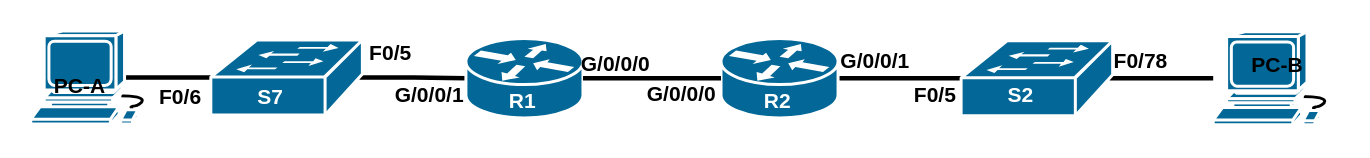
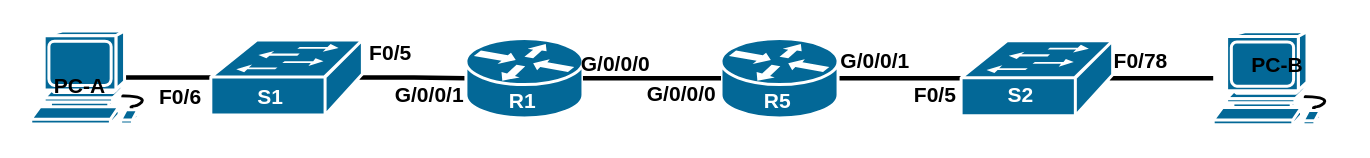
  <mxCell id="0" />
  <mxCell id="1" parent="0" />
  <mxCell id="2" style="edgeStyle=orthogonalEdgeStyle;rounded=0;orthogonalLoop=1;jettySize=auto;html=1;exitX=0.755;exitY=0.5;exitDx=0;exitDy=0;exitPerimeter=0;endArrow=none;endFill=0;strokeWidth=3;" parent="1" source="5" target="8" edge="1"><mxGeometry relative="1" as="geometry" /></mxCell>
  <mxCell id="3" style="edgeStyle=orthogonalEdgeStyle;rounded=0;orthogonalLoop=1;jettySize=auto;html=1;exitX=0.98;exitY=0.5;exitDx=0;exitDy=0;exitPerimeter=0;entryX=0;entryY=0.5;entryDx=0;entryDy=0;entryPerimeter=0;strokeWidth=3;endArrow=none;endFill=0;" parent="1" source="8" target="12" edge="1"><mxGeometry relative="1" as="geometry" /></mxCell>
  <mxCell id="4" value="" style="group" parent="1" vertex="1" connectable="0"><mxGeometry x="20" y="20" width="83" height="62" as="geometry" /></mxCell>
  <mxCell id="5" value="" style="shape=mxgraph.cisco.computers_and_peripherals.workstation;sketch=0;html=1;pointerEvents=1;dashed=0;fillColor=#036897;strokeColor=#ffffff;strokeWidth=2;verticalLabelPosition=bottom;verticalAlign=top;align=center;outlineConnect=0;" parent="4" vertex="1"><mxGeometry width="83" height="62" as="geometry" /></mxCell>
  <mxCell id="6" value="&lt;b&gt;&lt;font style=&quot;font-size: 14px;&quot;&gt;PC-A&lt;/font&gt;&lt;/b&gt;" style="text;html=1;align=center;verticalAlign=middle;whiteSpace=wrap;rounded=0;" parent="4" vertex="1"><mxGeometry x="3" y="22" width="60" height="30" as="geometry" /></mxCell>
  <mxCell id="7" value="" style="group" parent="1" vertex="1" connectable="0"><mxGeometry x="140" y="26" width="101" height="53" as="geometry" /></mxCell>
  <mxCell id="8" value="" style="shape=mxgraph.cisco.switches.workgroup_switch;sketch=0;html=1;pointerEvents=1;dashed=0;fillColor=#036897;strokeColor=#ffffff;strokeWidth=2;verticalLabelPosition=bottom;verticalAlign=top;align=center;outlineConnect=0;" parent="7" vertex="1"><mxGeometry width="101" height="50" as="geometry" /></mxCell>
- <mxCell id="9" value="&lt;b&gt;&lt;font color=&quot;#ffffff&quot; style=&quot;font-size: 14px;&quot;&gt;S7&lt;/font&gt;&lt;/b&gt;" style="text;html=1;align=center;verticalAlign=middle;whiteSpace=wrap;rounded=0;" parent="7" vertex="1"><mxGeometry x="10" y="23" width="60" height="30" as="geometry" /></mxCell>
+ <mxCell id="9" value="&lt;b&gt;&lt;font color=&quot;#ffffff&quot; style=&quot;font-size: 14px;&quot;&gt;S1&lt;/font&gt;&lt;/b&gt;" style="text;html=1;align=center;verticalAlign=middle;whiteSpace=wrap;rounded=0;" parent="7" vertex="1"><mxGeometry x="10" y="23" width="60" height="30" as="geometry" /></mxCell>
  <mxCell id="10" value="&lt;b&gt;&lt;font style=&quot;font-size: 14px;&quot;&gt;F0/6&lt;/font&gt;&lt;/b&gt;" style="text;html=1;align=center;verticalAlign=middle;whiteSpace=wrap;rounded=0;" parent="7" vertex="1"><mxGeometry x="-50" y="23" width="60" height="30" as="geometry" /></mxCell>
  <mxCell id="11" value="" style="group" parent="1" vertex="1" connectable="0"><mxGeometry x="310" y="25" width="78" height="57" as="geometry" /></mxCell>
  <mxCell id="12" value="" style="shape=mxgraph.cisco.routers.router;sketch=0;html=1;pointerEvents=1;dashed=0;fillColor=#036897;strokeColor=#ffffff;strokeWidth=2;verticalLabelPosition=bottom;verticalAlign=top;align=center;outlineConnect=0;" parent="11" vertex="1"><mxGeometry width="78" height="53" as="geometry" /></mxCell>
  <mxCell id="13" value="&lt;b&gt;&lt;font color=&quot;#ffffff&quot; style=&quot;font-size: 14px;&quot;&gt;R1&lt;/font&gt;&lt;/b&gt;" style="text;html=1;align=center;verticalAlign=middle;whiteSpace=wrap;rounded=0;" parent="11" vertex="1"><mxGeometry x="8" y="27" width="60" height="30" as="geometry" /></mxCell>
  <mxCell id="14" value="&lt;b&gt;&lt;font style=&quot;font-size: 14px;&quot;&gt;F0/5&lt;/font&gt;&lt;/b&gt;" style="text;html=1;align=center;verticalAlign=middle;whiteSpace=wrap;rounded=0;" parent="1" vertex="1"><mxGeometry x="230" y="20" width="60" height="30" as="geometry" /></mxCell>
  <mxCell id="15" value="&lt;b&gt;&lt;font style=&quot;font-size: 14px;&quot;&gt;G/0/0/1&lt;/font&gt;&lt;/b&gt;" style="text;html=1;align=center;verticalAlign=middle;whiteSpace=wrap;rounded=0;" parent="1" vertex="1"><mxGeometry x="256" y="46" width="60" height="34" as="geometry" /></mxCell>
  <mxCell id="16" style="edgeStyle=orthogonalEdgeStyle;rounded=0;orthogonalLoop=1;jettySize=auto;html=1;entryX=1;entryY=0.5;entryDx=0;entryDy=0;entryPerimeter=0;strokeWidth=3;endArrow=none;endFill=0;exitX=0;exitY=0.5;exitDx=0;exitDy=0;exitPerimeter=0;" edge="1" parent="1" source="30" target="18"><mxGeometry relative="1" as="geometry"><mxPoint x="640" y="30" as="sourcePoint" /></mxGeometry></mxCell>
  <mxCell id="17" value="" style="group" vertex="1" connectable="0" parent="1"><mxGeometry x="480" y="25" width="78" height="57" as="geometry" /></mxCell>
  <mxCell id="18" value="" style="shape=mxgraph.cisco.routers.router;sketch=0;html=1;pointerEvents=1;dashed=0;fillColor=#036897;strokeColor=#ffffff;strokeWidth=2;verticalLabelPosition=bottom;verticalAlign=top;align=center;outlineConnect=0;" vertex="1" parent="17"><mxGeometry width="78" height="53" as="geometry" /></mxCell>
- <mxCell id="19" value="&lt;b&gt;&lt;font color=&quot;#ffffff&quot; style=&quot;font-size: 14px;&quot;&gt;R2&lt;/font&gt;&lt;/b&gt;" style="text;html=1;align=center;verticalAlign=middle;whiteSpace=wrap;rounded=0;" vertex="1" parent="17"><mxGeometry x="8" y="27" width="60" height="30" as="geometry" /></mxCell>
+ <mxCell id="19" value="&lt;b&gt;&lt;font color=&quot;#ffffff&quot; style=&quot;font-size: 14px;&quot;&gt;R5&lt;/font&gt;&lt;/b&gt;" style="text;html=1;align=center;verticalAlign=middle;whiteSpace=wrap;rounded=0;" vertex="1" parent="17"><mxGeometry x="8" y="27" width="60" height="30" as="geometry" /></mxCell>
  <mxCell id="20" value="&lt;b&gt;&lt;font style=&quot;font-size: 14px;&quot;&gt;F0/78&lt;/font&gt;&lt;/b&gt;" style="text;html=1;align=center;verticalAlign=middle;whiteSpace=wrap;rounded=0;" vertex="1" parent="1"><mxGeometry x="730" y="25" width="60" height="30" as="geometry" /></mxCell>
  <mxCell id="21" value="&lt;b&gt;&lt;font style=&quot;font-size: 14px;&quot;&gt;G/0/0/0&lt;/font&gt;&lt;/b&gt;" style="text;html=1;align=center;verticalAlign=middle;whiteSpace=wrap;rounded=0;" vertex="1" parent="1"><mxGeometry x="380" y="25" width="60" height="34" as="geometry" /></mxCell>
  <mxCell id="22" value="" style="group" vertex="1" connectable="0" parent="1"><mxGeometry x="808" y="20.5" width="83" height="62" as="geometry" /></mxCell>
  <mxCell id="23" value="" style="shape=mxgraph.cisco.computers_and_peripherals.workstation;sketch=0;html=1;pointerEvents=1;dashed=0;fillColor=#036897;strokeColor=#ffffff;strokeWidth=2;verticalLabelPosition=bottom;verticalAlign=top;align=center;outlineConnect=0;" vertex="1" parent="22"><mxGeometry width="83" height="62" as="geometry" /></mxCell>
  <mxCell id="24" value="&lt;b&gt;&lt;font style=&quot;font-size: 14px;&quot;&gt;PC-B&lt;/font&gt;&lt;/b&gt;" style="text;html=1;align=center;verticalAlign=middle;whiteSpace=wrap;rounded=0;" vertex="1" parent="22"><mxGeometry x="13" y="7" width="60" height="30" as="geometry" /></mxCell>
  <mxCell id="25" style="edgeStyle=orthogonalEdgeStyle;rounded=0;orthogonalLoop=1;jettySize=auto;html=1;entryX=1;entryY=0.5;entryDx=0;entryDy=0;entryPerimeter=0;strokeWidth=3;endArrow=none;endFill=0;exitX=0;exitY=0.5;exitDx=0;exitDy=0;exitPerimeter=0;" edge="1" parent="1" source="18" target="12"><mxGeometry relative="1" as="geometry"><mxPoint x="512" y="90" as="sourcePoint" /><mxPoint x="400" y="90" as="targetPoint" /></mxGeometry></mxCell>
  <mxCell id="26" style="edgeStyle=orthogonalEdgeStyle;rounded=0;orthogonalLoop=1;jettySize=auto;html=1;strokeWidth=3;endArrow=none;endFill=0;entryX=0.98;entryY=0.5;entryDx=0;entryDy=0;entryPerimeter=0;" edge="1" parent="1" source="23" target="30"><mxGeometry relative="1" as="geometry"><mxPoint x="850" y="50.5" as="sourcePoint" /><mxPoint x="770" y="80" as="targetPoint" /></mxGeometry></mxCell>
  <mxCell id="27" value="&lt;b&gt;&lt;font style=&quot;font-size: 14px;&quot;&gt;G/0/0/0&lt;/font&gt;&lt;/b&gt;" style="text;html=1;align=center;verticalAlign=middle;whiteSpace=wrap;rounded=0;" vertex="1" parent="1"><mxGeometry x="424" y="45" width="60" height="34" as="geometry" /></mxCell>
  <mxCell id="28" value="&lt;b&gt;&lt;font style=&quot;font-size: 14px;&quot;&gt;F0/5&lt;/font&gt;&lt;/b&gt;" style="text;html=1;align=center;verticalAlign=middle;whiteSpace=wrap;rounded=0;" vertex="1" parent="1"><mxGeometry x="593" y="48" width="60" height="30" as="geometry" /></mxCell>
  <mxCell id="29" value="" style="group" vertex="1" connectable="0" parent="1"><mxGeometry x="640" y="26.5" width="101" height="51.5" as="geometry" /></mxCell>
  <mxCell id="30" value="" style="shape=mxgraph.cisco.switches.workgroup_switch;sketch=0;html=1;pointerEvents=1;dashed=0;fillColor=#036897;strokeColor=#ffffff;strokeWidth=2;verticalLabelPosition=bottom;verticalAlign=top;align=center;outlineConnect=0;" vertex="1" parent="29"><mxGeometry width="101" height="50" as="geometry" /></mxCell>
  <mxCell id="31" value="&lt;b&gt;&lt;font color=&quot;#ffffff&quot; style=&quot;font-size: 14px;&quot;&gt;S2&lt;/font&gt;&lt;/b&gt;" style="text;html=1;align=center;verticalAlign=middle;whiteSpace=wrap;rounded=0;" vertex="1" parent="29"><mxGeometry x="10" y="21.5" width="60" height="30" as="geometry" /></mxCell>
  <mxCell id="32" value="&lt;b&gt;&lt;font style=&quot;font-size: 14px;&quot;&gt;G/0/0/1&lt;/font&gt;&lt;/b&gt;" style="text;html=1;align=center;verticalAlign=middle;whiteSpace=wrap;rounded=0;" vertex="1" parent="1"><mxGeometry x="553" y="23" width="60" height="34" as="geometry" /></mxCell>
